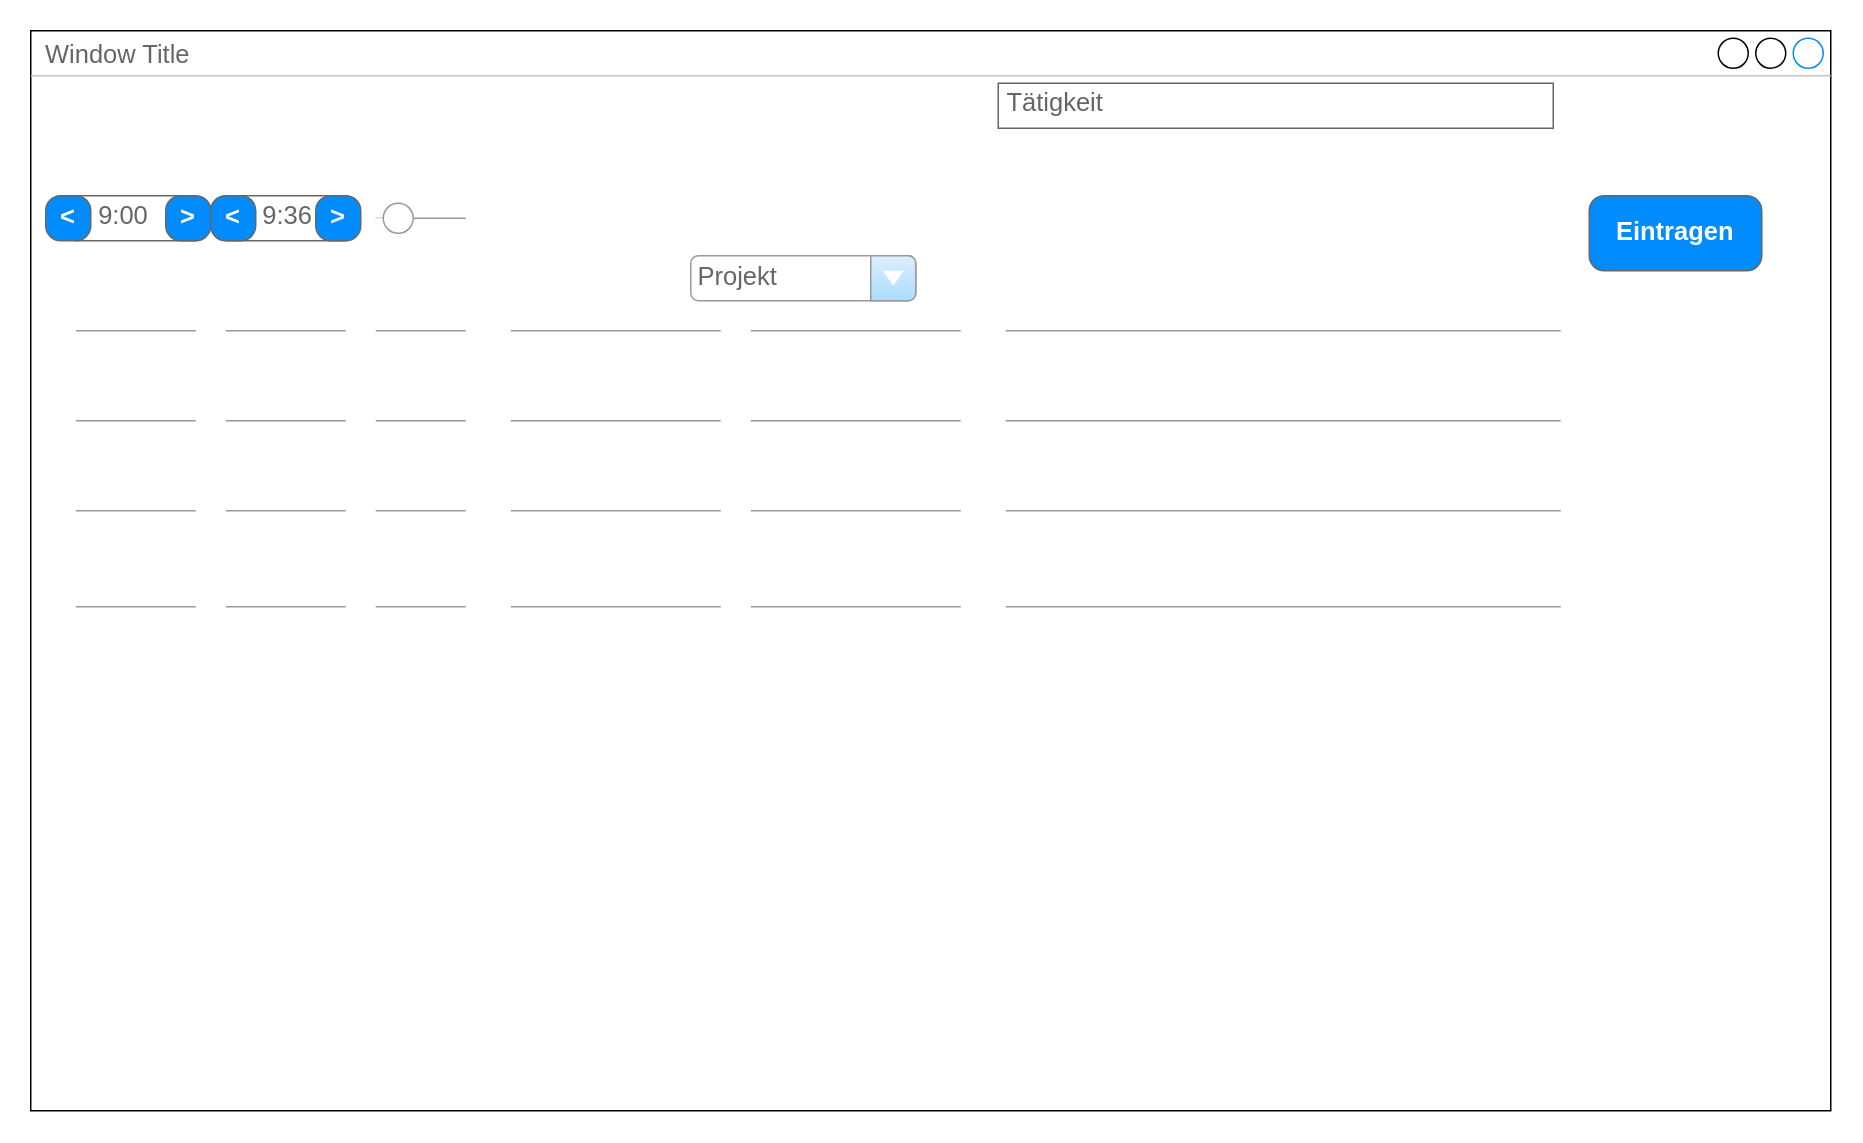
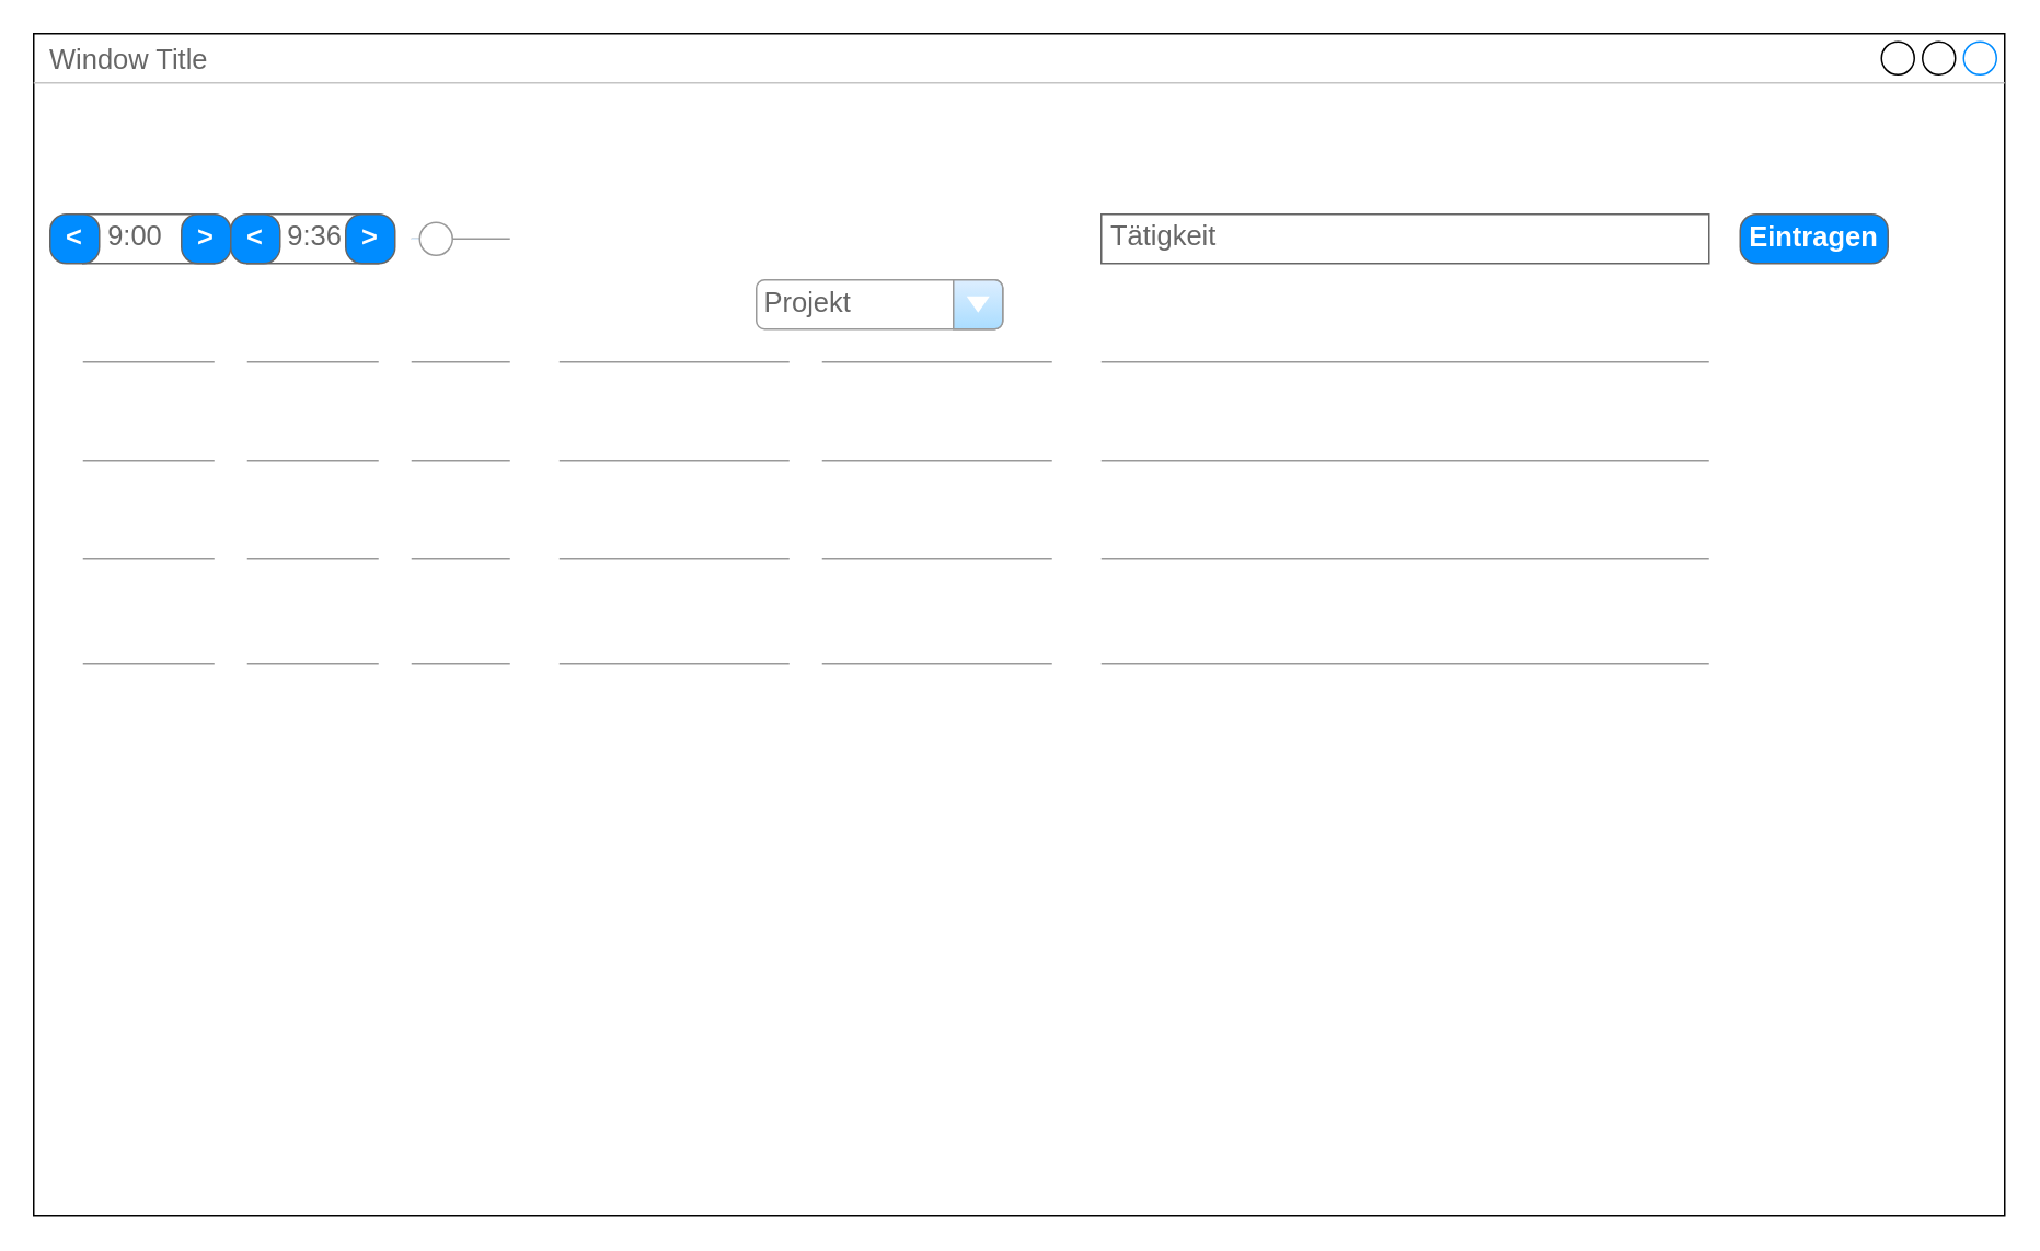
  <mxCell id="0" />
  <mxCell id="1" parent="0" />
  <mxCell id="2" value="Window Title" style="strokeWidth=1;shadow=0;dashed=0;align=center;html=1;shape=mxgraph.mockup.containers.window;align=left;verticalAlign=top;spacingLeft=8;strokeColor2=#008cff;strokeColor3=#c4c4c4;fontColor=#666666;mainText=;fontSize=17;labelBackgroundColor=none;movable=1;resizable=1;rotatable=1;deletable=1;editable=1;connectable=1;" vertex="1" parent="1"><mxGeometry x="20" y="20" width="1200" height="720" as="geometry" /></mxCell>
  <mxCell id="3" value="&amp;nbsp; 9:00" style="strokeWidth=1;shadow=0;dashed=0;align=center;html=1;shape=mxgraph.mockup.text.textBox;fontColor=#666666;align=left;fontSize=17;spacingLeft=4;spacingTop=-3;strokeColor=#666666;mainText=" vertex="1" parent="1"><mxGeometry x="50" y="130" width="80" height="30" as="geometry" /></mxCell>
  <mxCell id="4" value="&amp;nbsp; &amp;nbsp; 9:36" style="strokeWidth=1;shadow=0;dashed=0;align=center;html=1;shape=mxgraph.mockup.text.textBox;fontColor=#666666;align=left;fontSize=17;spacingLeft=4;spacingTop=-3;strokeColor=#666666;mainText=" vertex="1" parent="1"><mxGeometry x="150" y="130" width="80" height="30" as="geometry" /></mxCell>
  <mxCell id="5" value="" style="verticalLabelPosition=bottom;shadow=0;dashed=0;align=center;html=1;verticalAlign=top;strokeWidth=1;shape=mxgraph.mockup.forms.horSlider;strokeColor=#999999;sliderStyle=basic;sliderPos=20;handleStyle=circle;fillColor2=#ddeeff;" vertex="1" parent="1"><mxGeometry x="250" y="130" width="60" height="30" as="geometry" /></mxCell>
  <mxCell id="6" value="Projekt" style="strokeWidth=1;shadow=0;dashed=0;align=center;html=1;shape=mxgraph.mockup.forms.comboBox;strokeColor=#999999;fillColor=#ddeeff;align=left;fillColor2=#aaddff;mainText=;fontColor=#666666;fontSize=17;spacingLeft=3;" vertex="1" parent="1"><mxGeometry x="460" y="170" width="150" height="30" as="geometry" /></mxCell>
- <mxCell id="7" value="Tätigkeit" style="strokeWidth=1;shadow=0;dashed=0;align=center;html=1;shape=mxgraph.mockup.text.textBox;fontColor=#666666;align=left;fontSize=17;spacingLeft=4;spacingTop=-3;strokeColor=#666666;mainText=" vertex="1" parent="1"><mxGeometry x="665" y="55" width="370" height="30" as="geometry" /></mxCell>
+ <mxCell id="7" value="Tätigkeit" style="strokeWidth=1;shadow=0;dashed=0;align=center;html=1;shape=mxgraph.mockup.text.textBox;fontColor=#666666;align=left;fontSize=17;spacingLeft=4;spacingTop=-3;strokeColor=#666666;mainText=" vertex="1" parent="1"><mxGeometry x="670" y="130" width="370" height="30" as="geometry" /></mxCell>
  <mxCell id="8" value="" style="verticalLabelPosition=bottom;shadow=0;dashed=0;align=center;html=1;verticalAlign=top;strokeWidth=1;shape=mxgraph.mockup.markup.line;strokeColor=#999999;" vertex="1" parent="1"><mxGeometry x="50" y="210" width="80" height="20" as="geometry" /></mxCell>
  <mxCell id="9" value="" style="verticalLabelPosition=bottom;shadow=0;dashed=0;align=center;html=1;verticalAlign=top;strokeWidth=1;shape=mxgraph.mockup.markup.line;strokeColor=#999999;" vertex="1" parent="1"><mxGeometry x="150" y="210" width="80" height="20" as="geometry" /></mxCell>
  <mxCell id="10" value="" style="verticalLabelPosition=bottom;shadow=0;dashed=0;align=center;html=1;verticalAlign=top;strokeWidth=1;shape=mxgraph.mockup.markup.line;strokeColor=#999999;" vertex="1" parent="1"><mxGeometry x="250" y="210" width="60" height="20" as="geometry" /></mxCell>
  <mxCell id="11" value="" style="verticalLabelPosition=bottom;shadow=0;dashed=0;align=center;html=1;verticalAlign=top;strokeWidth=1;shape=mxgraph.mockup.markup.line;strokeColor=#999999;" vertex="1" parent="1"><mxGeometry x="340" y="210" width="140" height="20" as="geometry" /></mxCell>
  <mxCell id="12" value="" style="verticalLabelPosition=bottom;shadow=0;dashed=0;align=center;html=1;verticalAlign=top;strokeWidth=1;shape=mxgraph.mockup.markup.line;strokeColor=#999999;" vertex="1" parent="1"><mxGeometry x="500" y="210" width="140" height="20" as="geometry" /></mxCell>
  <mxCell id="13" value="" style="verticalLabelPosition=bottom;shadow=0;dashed=0;align=center;html=1;verticalAlign=top;strokeWidth=1;shape=mxgraph.mockup.markup.line;strokeColor=#999999;" vertex="1" parent="1"><mxGeometry x="670" y="210" width="370" height="20" as="geometry" /></mxCell>
  <mxCell id="14" value="" style="verticalLabelPosition=bottom;shadow=0;dashed=0;align=center;html=1;verticalAlign=top;strokeWidth=1;shape=mxgraph.mockup.markup.line;strokeColor=#999999;" vertex="1" parent="1"><mxGeometry x="50" y="270" width="80" height="20" as="geometry" /></mxCell>
  <mxCell id="15" value="" style="verticalLabelPosition=bottom;shadow=0;dashed=0;align=center;html=1;verticalAlign=top;strokeWidth=1;shape=mxgraph.mockup.markup.line;strokeColor=#999999;" vertex="1" parent="1"><mxGeometry x="150" y="270" width="80" height="20" as="geometry" /></mxCell>
  <mxCell id="16" value="" style="verticalLabelPosition=bottom;shadow=0;dashed=0;align=center;html=1;verticalAlign=top;strokeWidth=1;shape=mxgraph.mockup.markup.line;strokeColor=#999999;" vertex="1" parent="1"><mxGeometry x="250" y="270" width="60" height="20" as="geometry" /></mxCell>
  <mxCell id="17" value="" style="verticalLabelPosition=bottom;shadow=0;dashed=0;align=center;html=1;verticalAlign=top;strokeWidth=1;shape=mxgraph.mockup.markup.line;strokeColor=#999999;" vertex="1" parent="1"><mxGeometry x="340" y="270" width="140" height="20" as="geometry" /></mxCell>
  <mxCell id="18" value="" style="verticalLabelPosition=bottom;shadow=0;dashed=0;align=center;html=1;verticalAlign=top;strokeWidth=1;shape=mxgraph.mockup.markup.line;strokeColor=#999999;" vertex="1" parent="1"><mxGeometry x="500" y="270" width="140" height="20" as="geometry" /></mxCell>
  <mxCell id="19" value="" style="verticalLabelPosition=bottom;shadow=0;dashed=0;align=center;html=1;verticalAlign=top;strokeWidth=1;shape=mxgraph.mockup.markup.line;strokeColor=#999999;" vertex="1" parent="1"><mxGeometry x="670" y="270" width="370" height="20" as="geometry" /></mxCell>
  <mxCell id="20" value="" style="verticalLabelPosition=bottom;shadow=0;dashed=0;align=center;html=1;verticalAlign=top;strokeWidth=1;shape=mxgraph.mockup.markup.line;strokeColor=#999999;" vertex="1" parent="1"><mxGeometry x="50" y="330" width="80" height="20" as="geometry" /></mxCell>
  <mxCell id="21" value="" style="verticalLabelPosition=bottom;shadow=0;dashed=0;align=center;html=1;verticalAlign=top;strokeWidth=1;shape=mxgraph.mockup.markup.line;strokeColor=#999999;" vertex="1" parent="1"><mxGeometry x="150" y="330" width="80" height="20" as="geometry" /></mxCell>
  <mxCell id="22" value="" style="verticalLabelPosition=bottom;shadow=0;dashed=0;align=center;html=1;verticalAlign=top;strokeWidth=1;shape=mxgraph.mockup.markup.line;strokeColor=#999999;" vertex="1" parent="1"><mxGeometry x="250" y="330" width="60" height="20" as="geometry" /></mxCell>
  <mxCell id="23" value="" style="verticalLabelPosition=bottom;shadow=0;dashed=0;align=center;html=1;verticalAlign=top;strokeWidth=1;shape=mxgraph.mockup.markup.line;strokeColor=#999999;" vertex="1" parent="1"><mxGeometry x="340" y="330" width="140" height="20" as="geometry" /></mxCell>
  <mxCell id="24" value="" style="verticalLabelPosition=bottom;shadow=0;dashed=0;align=center;html=1;verticalAlign=top;strokeWidth=1;shape=mxgraph.mockup.markup.line;strokeColor=#999999;" vertex="1" parent="1"><mxGeometry x="500" y="330" width="140" height="20" as="geometry" /></mxCell>
  <mxCell id="25" value="" style="verticalLabelPosition=bottom;shadow=0;dashed=0;align=center;html=1;verticalAlign=top;strokeWidth=1;shape=mxgraph.mockup.markup.line;strokeColor=#999999;" vertex="1" parent="1"><mxGeometry x="670" y="330" width="370" height="20" as="geometry" /></mxCell>
  <mxCell id="26" value="" style="verticalLabelPosition=bottom;shadow=0;dashed=0;align=center;html=1;verticalAlign=top;strokeWidth=1;shape=mxgraph.mockup.markup.line;strokeColor=#999999;" vertex="1" parent="1"><mxGeometry x="50" y="394" width="80" height="20" as="geometry" /></mxCell>
  <mxCell id="27" value="" style="verticalLabelPosition=bottom;shadow=0;dashed=0;align=center;html=1;verticalAlign=top;strokeWidth=1;shape=mxgraph.mockup.markup.line;strokeColor=#999999;" vertex="1" parent="1"><mxGeometry x="150" y="394" width="80" height="20" as="geometry" /></mxCell>
  <mxCell id="28" value="" style="verticalLabelPosition=bottom;shadow=0;dashed=0;align=center;html=1;verticalAlign=top;strokeWidth=1;shape=mxgraph.mockup.markup.line;strokeColor=#999999;" vertex="1" parent="1"><mxGeometry x="250" y="394" width="60" height="20" as="geometry" /></mxCell>
  <mxCell id="29" value="" style="verticalLabelPosition=bottom;shadow=0;dashed=0;align=center;html=1;verticalAlign=top;strokeWidth=1;shape=mxgraph.mockup.markup.line;strokeColor=#999999;" vertex="1" parent="1"><mxGeometry x="340" y="394" width="140" height="20" as="geometry" /></mxCell>
  <mxCell id="30" value="" style="verticalLabelPosition=bottom;shadow=0;dashed=0;align=center;html=1;verticalAlign=top;strokeWidth=1;shape=mxgraph.mockup.markup.line;strokeColor=#999999;" vertex="1" parent="1"><mxGeometry x="500" y="394" width="140" height="20" as="geometry" /></mxCell>
  <mxCell id="31" value="" style="verticalLabelPosition=bottom;shadow=0;dashed=0;align=center;html=1;verticalAlign=top;strokeWidth=1;shape=mxgraph.mockup.markup.line;strokeColor=#999999;" vertex="1" parent="1"><mxGeometry x="670" y="394" width="370" height="20" as="geometry" /></mxCell>
- <mxCell id="32" value="Eintragen" style="strokeWidth=1;shadow=0;dashed=0;align=center;html=1;shape=mxgraph.mockup.buttons.button;strokeColor=#666666;fontColor=#ffffff;mainText=;buttonStyle=round;fontSize=17;fontStyle=1;fillColor=#008cff;whiteSpace=wrap;" vertex="1" parent="1"><mxGeometry x="1059" y="130" width="115" height="50" as="geometry" /></mxCell>
+ <mxCell id="32" value="Eintragen" style="strokeWidth=1;shadow=0;dashed=0;align=center;html=1;shape=mxgraph.mockup.buttons.button;strokeColor=#666666;fontColor=#ffffff;mainText=;buttonStyle=round;fontSize=17;fontStyle=1;fillColor=#008cff;whiteSpace=wrap;" vertex="1" parent="1"><mxGeometry x="1059" y="130" width="90" height="30" as="geometry" /></mxCell>
  <mxCell id="33" value="&amp;gt;" style="strokeWidth=1;shadow=0;dashed=0;align=center;html=1;shape=mxgraph.mockup.buttons.button;strokeColor=#666666;fontColor=#ffffff;mainText=;buttonStyle=round;fontSize=17;fontStyle=1;fillColor=#008cff;whiteSpace=wrap;" vertex="1" parent="1"><mxGeometry x="210" y="130" width="30" height="30" as="geometry" /></mxCell>
  <mxCell id="34" value="&amp;gt;" style="strokeWidth=1;shadow=0;dashed=0;align=center;html=1;shape=mxgraph.mockup.buttons.button;strokeColor=#666666;fontColor=#ffffff;mainText=;buttonStyle=round;fontSize=17;fontStyle=1;fillColor=#008cff;whiteSpace=wrap;" vertex="1" parent="1"><mxGeometry x="110" y="130" width="30" height="30" as="geometry" /></mxCell>
  <mxCell id="35" value="&amp;lt;" style="strokeWidth=1;shadow=0;dashed=0;align=center;html=1;shape=mxgraph.mockup.buttons.button;strokeColor=#666666;fontColor=#ffffff;mainText=;buttonStyle=round;fontSize=17;fontStyle=1;fillColor=#008cff;whiteSpace=wrap;" vertex="1" parent="1"><mxGeometry x="30" y="130" width="30" height="30" as="geometry" /></mxCell>
  <mxCell id="36" value="&amp;lt;" style="strokeWidth=1;shadow=0;dashed=0;align=center;html=1;shape=mxgraph.mockup.buttons.button;strokeColor=#666666;fontColor=#ffffff;mainText=;buttonStyle=round;fontSize=17;fontStyle=1;fillColor=#008cff;whiteSpace=wrap;" vertex="1" parent="1"><mxGeometry x="140" y="130" width="30" height="30" as="geometry" /></mxCell>
